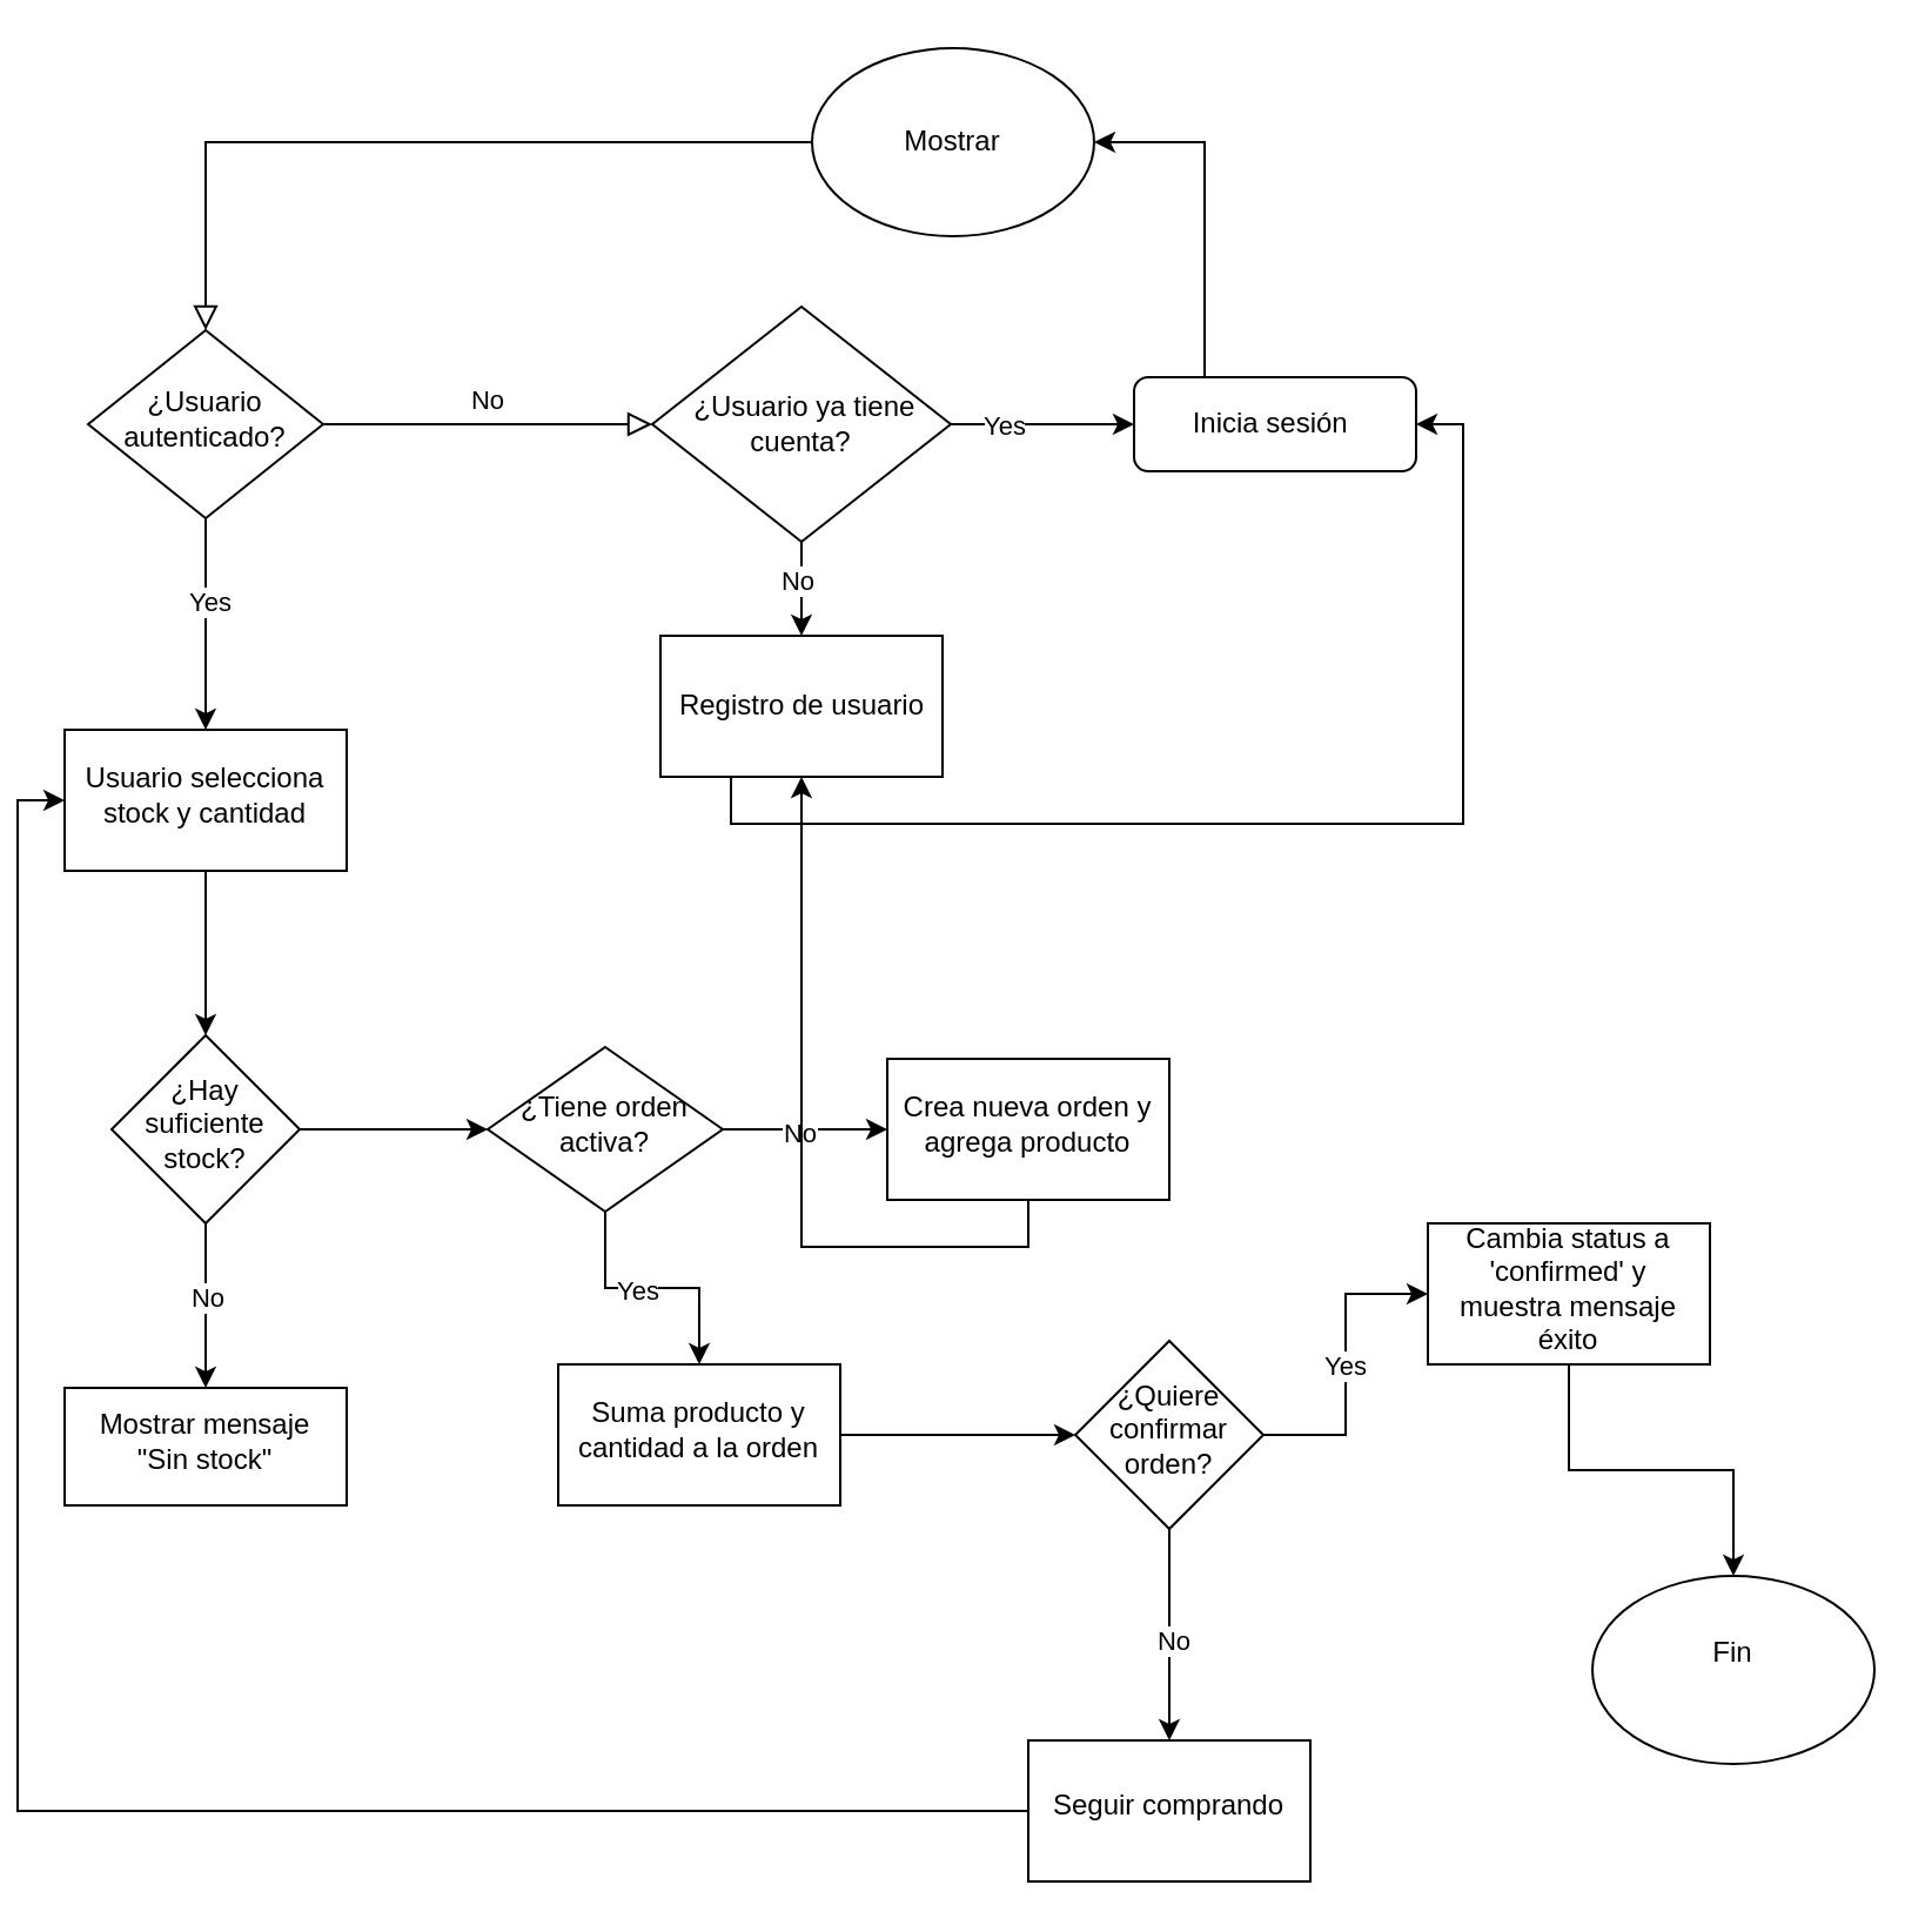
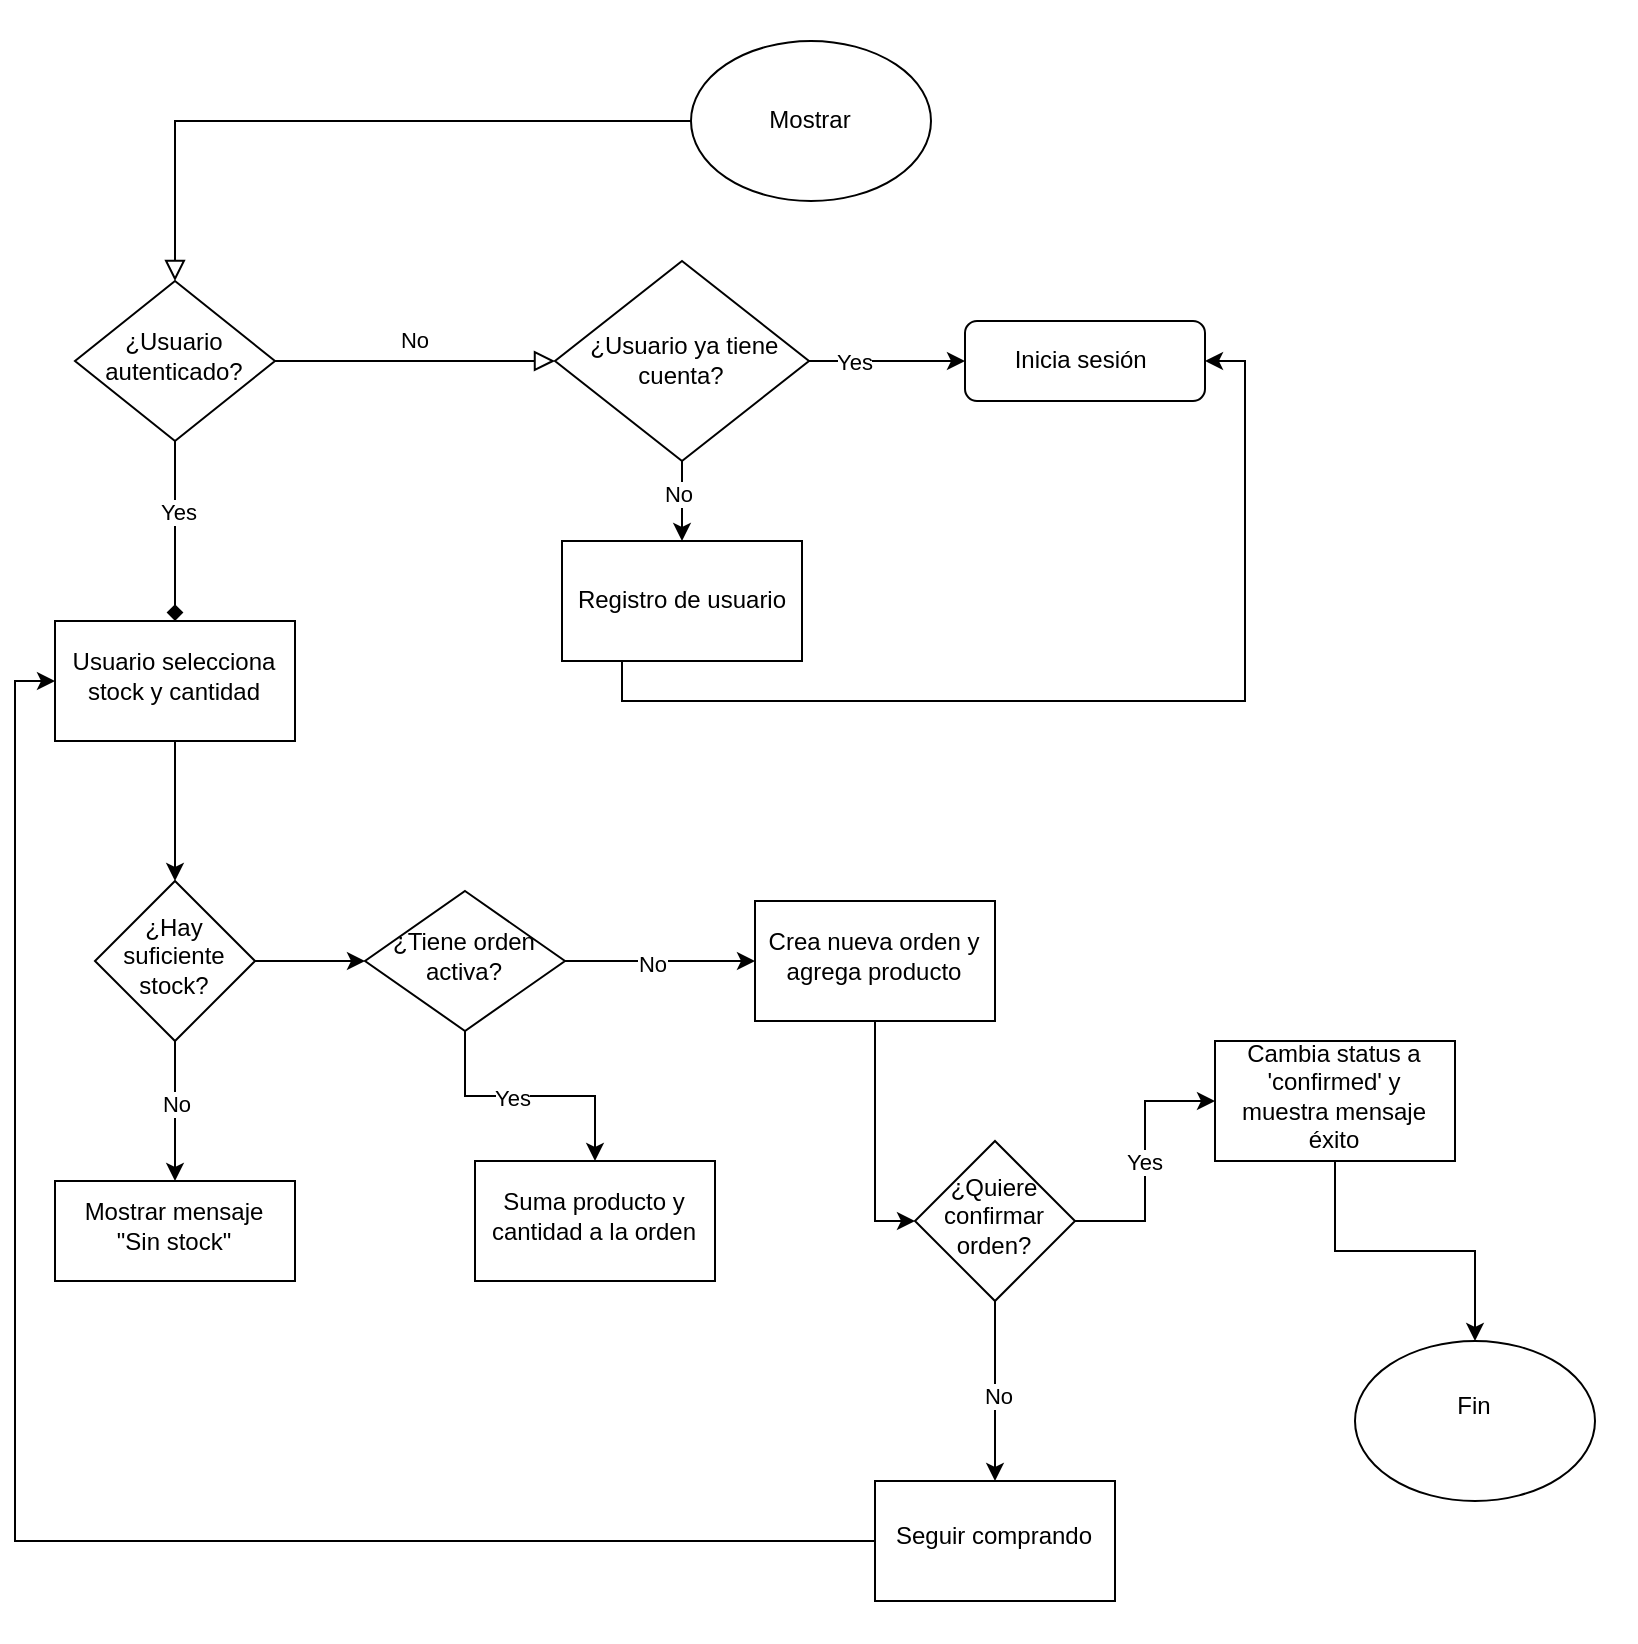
  <mxCell id="0" />
  <mxCell id="1" parent="0" />
  <mxCell id="2" value="" style="rounded=0;html=1;jettySize=auto;orthogonalLoop=1;fontSize=11;endArrow=block;endFill=0;endSize=8;strokeWidth=1;shadow=0;labelBackgroundColor=none;edgeStyle=orthogonalEdgeStyle;" parent="1" source="12" target="6" edge="1"><mxGeometry relative="1" as="geometry"><mxPoint x="398" y="90" as="sourcePoint" /></mxGeometry></mxCell>
  <mxCell id="3" value="No" style="edgeStyle=orthogonalEdgeStyle;rounded=0;html=1;jettySize=auto;orthogonalLoop=1;fontSize=11;endArrow=block;endFill=0;endSize=8;strokeWidth=1;shadow=0;labelBackgroundColor=none;" parent="1" source="6" target="11" edge="1"><mxGeometry y="10" relative="1" as="geometry"><mxPoint as="offset" /><mxPoint x="608" y="260" as="targetPoint" /></mxGeometry></mxCell>
- <mxCell id="4" value="" style="edgeStyle=orthogonalEdgeStyle;rounded=0;orthogonalLoop=1;jettySize=auto;html=1;" edge="1" parent="1" source="6" target="18"><mxGeometry relative="1" as="geometry" /></mxCell>
+ <mxCell id="4" value="" style="edgeStyle=orthogonalEdgeStyle;rounded=0;orthogonalLoop=1;jettySize=auto;html=1;endArrow=diamond;" edge="1" parent="1" source="6" target="18"><mxGeometry relative="1" as="geometry" /></mxCell>
  <mxCell id="5" value="Yes" style="edgeLabel;html=1;align=center;verticalAlign=middle;resizable=0;points=[];" vertex="1" connectable="0" parent="4"><mxGeometry x="-0.222" y="1" relative="1" as="geometry"><mxPoint as="offset" /></mxGeometry></mxCell>
  <mxCell id="6" value="¿Usuario autenticado?" style="rhombus;whiteSpace=wrap;html=1;shadow=0;fontFamily=Helvetica;fontSize=12;align=center;strokeWidth=1;spacing=6;spacingTop=-4;" parent="1" vertex="1"><mxGeometry x="30" y="140" width="100" height="80" as="geometry" /></mxCell>
  <mxCell id="7" value="" style="edgeStyle=orthogonalEdgeStyle;rounded=0;orthogonalLoop=1;jettySize=auto;html=1;" edge="1" parent="1" source="11" target="14"><mxGeometry relative="1" as="geometry" /></mxCell>
  <mxCell id="8" value="Yes" style="edgeLabel;html=1;align=center;verticalAlign=middle;resizable=0;points=[];" vertex="1" connectable="0" parent="7"><mxGeometry x="-0.436" relative="1" as="geometry"><mxPoint as="offset" /></mxGeometry></mxCell>
  <mxCell id="9" value="" style="edgeStyle=orthogonalEdgeStyle;rounded=0;orthogonalLoop=1;jettySize=auto;html=1;" edge="1" parent="1" source="11" target="16"><mxGeometry relative="1" as="geometry" /></mxCell>
  <mxCell id="10" value="No" style="edgeLabel;html=1;align=center;verticalAlign=middle;resizable=0;points=[];" vertex="1" connectable="0" parent="9"><mxGeometry x="-0.2" y="-2" relative="1" as="geometry"><mxPoint as="offset" /></mxGeometry></mxCell>
  <mxCell id="11" value="&lt;div&gt;&amp;nbsp; &amp;nbsp; &amp;nbsp; &amp;nbsp; &amp;nbsp; &amp;nbsp; &amp;nbsp; &amp;nbsp; &amp;nbsp; &amp;nbsp; &amp;nbsp; &amp;nbsp; &amp;nbsp; &amp;nbsp; &amp;nbsp;¿Usuario ya tiene cuenta?&lt;/div&gt;&lt;div&gt;&lt;br&gt;&lt;/div&gt;" style="rhombus;whiteSpace=wrap;html=1;" vertex="1" parent="1"><mxGeometry x="270" y="130" width="127" height="100" as="geometry" /></mxCell>
  <mxCell id="12" value="Mostrar" style="ellipse;whiteSpace=wrap;html=1;" vertex="1" parent="1"><mxGeometry x="338" y="20" width="120" height="80" as="geometry" /></mxCell>
- <mxCell id="13" style="edgeStyle=orthogonalEdgeStyle;rounded=0;orthogonalLoop=1;jettySize=auto;html=1;exitX=0.25;exitY=0;exitDx=0;exitDy=0;entryX=1;entryY=0.5;entryDx=0;entryDy=0;" edge="1" parent="1" source="14" target="12"><mxGeometry relative="1" as="geometry" /></mxCell>
  <mxCell id="14" value="Inicia sesión&amp;nbsp;" style="whiteSpace=wrap;html=1;rounded=1;" vertex="1" parent="1"><mxGeometry x="475" y="160" width="120" height="40" as="geometry" /></mxCell>
  <mxCell id="15" style="edgeStyle=orthogonalEdgeStyle;rounded=0;orthogonalLoop=1;jettySize=auto;html=1;exitX=0.25;exitY=1;exitDx=0;exitDy=0;entryX=1;entryY=0.5;entryDx=0;entryDy=0;" edge="1" parent="1" source="16" target="14"><mxGeometry relative="1" as="geometry" /></mxCell>
  <mxCell id="16" value="Registro de usuario" style="whiteSpace=wrap;html=1;" vertex="1" parent="1"><mxGeometry x="273.5" y="270" width="120" height="60" as="geometry" /></mxCell>
  <mxCell id="17" value="" style="edgeStyle=orthogonalEdgeStyle;rounded=0;orthogonalLoop=1;jettySize=auto;html=1;" edge="1" parent="1" source="18" target="22"><mxGeometry relative="1" as="geometry" /></mxCell>
  <mxCell id="18" value="Usuario selecciona stock y cantidad" style="whiteSpace=wrap;html=1;shadow=0;strokeWidth=1;spacing=6;spacingTop=-4;" vertex="1" parent="1"><mxGeometry x="20" y="310" width="120" height="60" as="geometry" /></mxCell>
  <mxCell id="19" value="" style="edgeStyle=orthogonalEdgeStyle;rounded=0;orthogonalLoop=1;jettySize=auto;html=1;" edge="1" parent="1" source="22" target="23"><mxGeometry relative="1" as="geometry" /></mxCell>
  <mxCell id="20" value="No" style="edgeLabel;html=1;align=center;verticalAlign=middle;resizable=0;points=[];" vertex="1" connectable="0" parent="19"><mxGeometry x="-0.111" relative="1" as="geometry"><mxPoint as="offset" /></mxGeometry></mxCell>
  <mxCell id="21" value="" style="edgeStyle=orthogonalEdgeStyle;rounded=0;orthogonalLoop=1;jettySize=auto;html=1;" edge="1" parent="1" source="22" target="28"><mxGeometry relative="1" as="geometry" /></mxCell>
  <mxCell id="22" value="¿Hay suficiente stock?" style="rhombus;whiteSpace=wrap;html=1;shadow=0;strokeWidth=1;spacing=6;spacingTop=-4;" vertex="1" parent="1"><mxGeometry x="40" y="440" width="80" height="80" as="geometry" /></mxCell>
  <mxCell id="23" value="Mostrar mensaje &quot;Sin stock&quot;" style="whiteSpace=wrap;html=1;shadow=0;strokeWidth=1;spacing=6;spacingTop=-4;" vertex="1" parent="1"><mxGeometry x="20" y="590" width="120" height="50" as="geometry" /></mxCell>
  <mxCell id="24" value="" style="edgeStyle=orthogonalEdgeStyle;rounded=0;orthogonalLoop=1;jettySize=auto;html=1;" edge="1" parent="1" source="28" target="30"><mxGeometry relative="1" as="geometry" /></mxCell>
  <mxCell id="25" value="Yes" style="edgeLabel;html=1;align=center;verticalAlign=middle;resizable=0;points=[];" vertex="1" connectable="0" parent="24"><mxGeometry x="-0.152" relative="1" as="geometry"><mxPoint x="1" y="1" as="offset" /></mxGeometry></mxCell>
  <mxCell id="26" value="" style="edgeStyle=orthogonalEdgeStyle;rounded=0;orthogonalLoop=1;jettySize=auto;html=1;" edge="1" parent="1" source="28" target="32"><mxGeometry relative="1" as="geometry" /></mxCell>
  <mxCell id="27" value="No" style="edgeLabel;html=1;align=center;verticalAlign=middle;resizable=0;points=[];" vertex="1" connectable="0" parent="26"><mxGeometry x="-0.086" y="-1" relative="1" as="geometry"><mxPoint as="offset" /></mxGeometry></mxCell>
- <mxCell id="28" value="¿Tiene orden activa?" style="rhombus;whiteSpace=wrap;html=1;shadow=0;strokeWidth=1;spacing=6;spacingTop=-4;" vertex="1" parent="1"><mxGeometry x="200" y="445" width="100" height="70" as="geometry" /></mxCell>
- <mxCell id="29" value="" style="edgeStyle=orthogonalEdgeStyle;rounded=0;orthogonalLoop=1;jettySize=auto;html=1;" edge="1" parent="1" source="30" target="37"><mxGeometry relative="1" as="geometry" /></mxCell>
+ <mxCell id="28" value="¿Tiene orden activa?" style="rhombus;whiteSpace=wrap;html=1;shadow=0;strokeWidth=1;spacing=6;spacingTop=-4;" vertex="1" parent="1"><mxGeometry x="175" y="445" width="100" height="70" as="geometry" /></mxCell>
  <mxCell id="30" value="Suma producto&amp;nbsp;y cantidad a la orden" style="whiteSpace=wrap;html=1;shadow=0;strokeWidth=1;spacing=6;spacingTop=-4;" vertex="1" parent="1"><mxGeometry x="230" y="580" width="120" height="60" as="geometry" /></mxCell>
- <mxCell id="31" style="edgeStyle=orthogonalEdgeStyle;rounded=0;orthogonalLoop=1;jettySize=auto;html=1;exitX=0.5;exitY=1;exitDx=0;exitDy=0;" edge="1" parent="1" source="32" target="16"><mxGeometry relative="1" as="geometry" /></mxCell>
+ <mxCell id="31" style="edgeStyle=orthogonalEdgeStyle;rounded=0;orthogonalLoop=1;jettySize=auto;html=1;exitX=0.5;exitY=1;exitDx=0;exitDy=0;entryX=0;entryY=0.5;entryDx=0;entryDy=0;" edge="1" parent="1" source="32" target="37"><mxGeometry relative="1" as="geometry" /></mxCell>
  <mxCell id="32" value="Crea nueva orden y agrega producto" style="whiteSpace=wrap;html=1;shadow=0;strokeWidth=1;spacing=6;spacingTop=-4;" vertex="1" parent="1"><mxGeometry x="370" y="450" width="120" height="60" as="geometry" /></mxCell>
  <mxCell id="33" value="" style="edgeStyle=orthogonalEdgeStyle;rounded=0;orthogonalLoop=1;jettySize=auto;html=1;" edge="1" parent="1" source="37" target="39"><mxGeometry relative="1" as="geometry" /></mxCell>
  <mxCell id="34" value="Yes" style="edgeLabel;html=1;align=center;verticalAlign=middle;resizable=0;points=[];" vertex="1" connectable="0" parent="33"><mxGeometry y="1" relative="1" as="geometry"><mxPoint as="offset" /></mxGeometry></mxCell>
  <mxCell id="35" value="" style="edgeStyle=orthogonalEdgeStyle;rounded=0;orthogonalLoop=1;jettySize=auto;html=1;" edge="1" parent="1" source="37" target="41"><mxGeometry relative="1" as="geometry" /></mxCell>
  <mxCell id="36" value="No" style="edgeLabel;html=1;align=center;verticalAlign=middle;resizable=0;points=[];" vertex="1" connectable="0" parent="35"><mxGeometry x="0.044" y="1" relative="1" as="geometry"><mxPoint as="offset" /></mxGeometry></mxCell>
  <mxCell id="37" value="¿Quiere confirmar orden?" style="rhombus;whiteSpace=wrap;html=1;shadow=0;strokeWidth=1;spacing=6;spacingTop=-4;" vertex="1" parent="1"><mxGeometry x="450" y="570" width="80" height="80" as="geometry" /></mxCell>
  <mxCell id="38" style="edgeStyle=orthogonalEdgeStyle;rounded=0;orthogonalLoop=1;jettySize=auto;html=1;exitX=0.5;exitY=1;exitDx=0;exitDy=0;entryX=0.5;entryY=0;entryDx=0;entryDy=0;" edge="1" parent="1" source="39" target="42"><mxGeometry relative="1" as="geometry" /></mxCell>
  <mxCell id="39" value="Cambia status a 'confirmed'&amp;nbsp;y muestra mensaje éxito" style="whiteSpace=wrap;html=1;shadow=0;strokeWidth=1;spacing=6;spacingTop=-4;" vertex="1" parent="1"><mxGeometry x="600" y="520" width="120" height="60" as="geometry" /></mxCell>
  <mxCell id="40" style="edgeStyle=orthogonalEdgeStyle;rounded=0;orthogonalLoop=1;jettySize=auto;html=1;exitX=0;exitY=0.5;exitDx=0;exitDy=0;entryX=0;entryY=0.5;entryDx=0;entryDy=0;" edge="1" parent="1" source="41" target="18"><mxGeometry relative="1" as="geometry" /></mxCell>
  <mxCell id="41" value="Seguir comprando" style="whiteSpace=wrap;html=1;shadow=0;strokeWidth=1;spacing=6;spacingTop=-4;" vertex="1" parent="1"><mxGeometry x="430" y="740" width="120" height="60" as="geometry" /></mxCell>
  <mxCell id="42" value="Fin&lt;div&gt;&lt;br&gt;&lt;/div&gt;" style="ellipse;whiteSpace=wrap;html=1;" vertex="1" parent="1"><mxGeometry x="670" y="670" width="120" height="80" as="geometry" /></mxCell>
